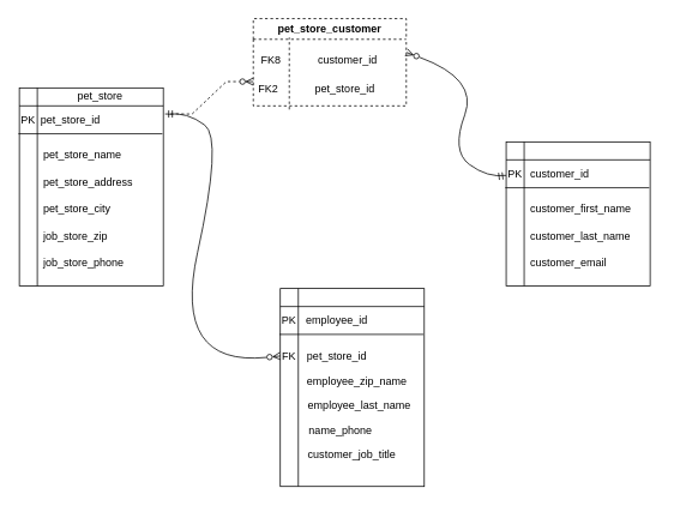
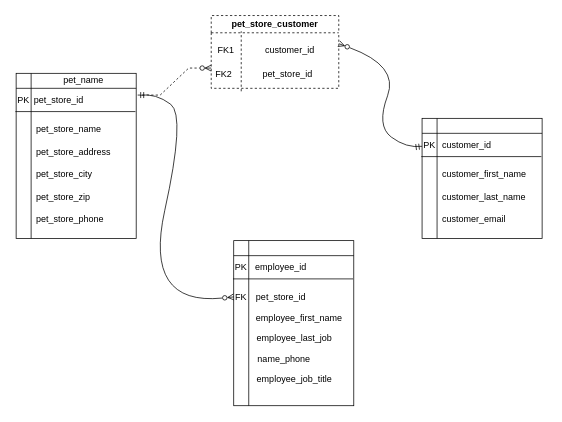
  <mxCell id="0" />
  <mxCell id="1" parent="0" />
  <mxCell id="2" value="" style="group" vertex="1" connectable="0" parent="1"><mxGeometry x="310" y="320" width="168" height="220" as="geometry" /></mxCell>
  <mxCell id="3" value="" style="shape=internalStorage;whiteSpace=wrap;html=1;backgroundOutline=1;" vertex="1" parent="2"><mxGeometry x="1" width="160" height="220" as="geometry" /></mxCell>
  <mxCell id="4" value="PK" style="text;html=1;align=center;verticalAlign=middle;whiteSpace=wrap;rounded=0;" vertex="1" parent="2"><mxGeometry x="1" y="21" width="20" height="29" as="geometry" /></mxCell>
  <mxCell id="5" value="employee_id" style="text;html=1;align=left;verticalAlign=middle;whiteSpace=wrap;rounded=0;flipV=1;flipH=0;" vertex="1" parent="2"><mxGeometry x="28" y="21" width="140" height="30" as="geometry" /></mxCell>
  <mxCell id="6" value="pet_store_id" style="text;html=1;align=left;verticalAlign=middle;whiteSpace=wrap;rounded=0;spacing=10;fontSize=12;flipV=1;flipH=0;" vertex="1" parent="2"><mxGeometry x="21" y="60" width="140" height="30" as="geometry" /></mxCell>
- <mxCell id="7" value="employee_zip_name" style="text;html=1;align=left;verticalAlign=middle;whiteSpace=wrap;rounded=0;spacing=10;fontSize=12;flipV=0;flipH=0;" vertex="1" parent="2"><mxGeometry x="21" y="88" width="140" height="30" as="geometry" /></mxCell>
- <mxCell id="8" value="customer_job_title" style="text;html=1;align=left;verticalAlign=middle;whiteSpace=wrap;rounded=0;spacing=10;fontSize=12;flipV=0;flipH=0;" vertex="1" parent="2"><mxGeometry x="22" y="170" width="140" height="30" as="geometry" /></mxCell>
+ <mxCell id="7" value="employee_first_name" style="text;html=1;align=left;verticalAlign=middle;whiteSpace=wrap;rounded=0;spacing=10;fontSize=12;flipV=0;flipH=0;" vertex="1" parent="2"><mxGeometry x="21" y="88" width="140" height="30" as="geometry" /></mxCell>
+ <mxCell id="8" value="employee_job_title" style="text;html=1;align=left;verticalAlign=middle;whiteSpace=wrap;rounded=0;spacing=10;fontSize=12;flipV=0;flipH=0;" vertex="1" parent="2"><mxGeometry x="22" y="170" width="140" height="30" as="geometry" /></mxCell>
  <mxCell id="9" value="name_phone" style="text;html=1;align=left;verticalAlign=middle;whiteSpace=wrap;rounded=0;spacing=10;fontSize=12;flipV=0;flipH=0;" vertex="1" parent="2"><mxGeometry x="23" y="143" width="130" height="30" as="geometry" /></mxCell>
  <mxCell id="10" value="" style="endArrow=none;html=1;rounded=0;" edge="1" parent="2"><mxGeometry width="50" height="50" relative="1" as="geometry"><mxPoint y="51" as="sourcePoint" /><mxPoint x="160" y="51" as="targetPoint" /></mxGeometry></mxCell>
- <mxCell id="11" value="employee_last_name" style="text;html=1;align=left;verticalAlign=middle;whiteSpace=wrap;rounded=0;spacing=10;fontSize=12;flipV=0;flipH=0;" vertex="1" parent="2"><mxGeometry x="22" y="115" width="140" height="30" as="geometry" /></mxCell>
+ <mxCell id="11" value="employee_last_job" style="text;html=1;align=left;verticalAlign=middle;whiteSpace=wrap;rounded=0;spacing=10;fontSize=12;flipV=0;flipH=0;" vertex="1" parent="2"><mxGeometry x="22" y="115" width="140" height="30" as="geometry" /></mxCell>
  <mxCell id="12" style="edgeStyle=orthogonalEdgeStyle;rounded=0;orthogonalLoop=1;jettySize=auto;html=1;exitX=0.5;exitY=1;exitDx=0;exitDy=0;" edge="1" parent="2" source="3" target="3"><mxGeometry relative="1" as="geometry" /></mxCell>
  <mxCell id="13" value="FK" style="text;html=1;align=center;verticalAlign=middle;whiteSpace=wrap;rounded=0;" vertex="1" parent="2"><mxGeometry x="1" y="60" width="20" height="30" as="geometry" /></mxCell>
  <mxCell id="14" value="" style="group" vertex="1" connectable="0" parent="1"><mxGeometry x="20" y="97" width="166" height="220" as="geometry" /></mxCell>
  <mxCell id="15" value="" style="shape=internalStorage;whiteSpace=wrap;html=1;backgroundOutline=1;" vertex="1" parent="14"><mxGeometry x="1" width="160" height="220" as="geometry" /></mxCell>
- <mxCell id="16" value="pet_store" style="text;html=1;align=center;verticalAlign=middle;whiteSpace=wrap;rounded=0;" vertex="1" parent="14"><mxGeometry x="21" width="140" height="20" as="geometry" /></mxCell>
+ <mxCell id="16" value="pet_name" style="text;html=1;align=center;verticalAlign=middle;whiteSpace=wrap;rounded=0;" vertex="1" parent="14"><mxGeometry x="21" width="140" height="20" as="geometry" /></mxCell>
  <mxCell id="17" value="PK" style="text;html=1;align=center;verticalAlign=middle;whiteSpace=wrap;rounded=0;" vertex="1" parent="14"><mxGeometry x="1" y="21" width="20" height="30" as="geometry" /></mxCell>
  <mxCell id="18" value="pet_store_id" style="text;html=1;align=left;verticalAlign=middle;whiteSpace=wrap;rounded=0;" vertex="1" parent="14"><mxGeometry x="23" y="21" width="140" height="30" as="geometry" /></mxCell>
  <mxCell id="19" value="pet_store_name" style="text;html=1;align=left;verticalAlign=middle;whiteSpace=wrap;rounded=0;flipH=1;" vertex="1" parent="14"><mxGeometry x="26" y="60" width="140" height="30" as="geometry" /></mxCell>
  <mxCell id="20" value="pet_store_address" style="text;html=1;align=left;verticalAlign=middle;whiteSpace=wrap;rounded=0;flipH=1;" vertex="1" parent="14"><mxGeometry x="26" y="90" width="140" height="30" as="geometry" /></mxCell>
- <mxCell id="21" value="job_store_zip" style="text;html=1;align=left;verticalAlign=middle;whiteSpace=wrap;rounded=0;flipH=1;" vertex="1" parent="14"><mxGeometry x="26" y="150" width="140" height="30" as="geometry" /></mxCell>
+ <mxCell id="21" value="pet_store_zip" style="text;html=1;align=left;verticalAlign=middle;whiteSpace=wrap;rounded=0;flipH=1;" vertex="1" parent="14"><mxGeometry x="26" y="150" width="140" height="30" as="geometry" /></mxCell>
  <mxCell id="22" value="pet_store_city" style="text;html=1;align=left;verticalAlign=middle;whiteSpace=wrap;rounded=0;flipH=1;" vertex="1" parent="14"><mxGeometry x="26" y="120" width="140" height="30" as="geometry" /></mxCell>
- <mxCell id="23" value="job_store_phone" style="text;html=1;align=left;verticalAlign=middle;whiteSpace=wrap;rounded=0;flipH=1;" vertex="1" parent="14"><mxGeometry x="26" y="180" width="140" height="30" as="geometry" /></mxCell>
+ <mxCell id="23" value="pet_store_phone" style="text;html=1;align=left;verticalAlign=middle;whiteSpace=wrap;rounded=0;flipH=1;" vertex="1" parent="14"><mxGeometry x="26" y="180" width="140" height="30" as="geometry" /></mxCell>
  <mxCell id="24" value="" style="endArrow=none;html=1;rounded=0;" edge="1" parent="14"><mxGeometry width="50" height="50" relative="1" as="geometry"><mxPoint y="51" as="sourcePoint" /><mxPoint x="160" y="51" as="targetPoint" /></mxGeometry></mxCell>
  <mxCell id="25" value="pet_store_customer" style="swimlane;whiteSpace=wrap;html=1;dashed=1;" vertex="1" parent="1"><mxGeometry x="281" y="20" width="170" height="97" as="geometry" /></mxCell>
  <mxCell id="26" value="" style="endArrow=none;dashed=1;html=1;rounded=0;" edge="1" parent="25"><mxGeometry width="50" height="50" relative="1" as="geometry"><mxPoint x="40" y="101" as="sourcePoint" /><mxPoint x="40" y="21" as="targetPoint" /></mxGeometry></mxCell>
  <mxCell id="27" value="" style="group" vertex="1" connectable="0" parent="25"><mxGeometry y="31" width="200" height="63" as="geometry" /></mxCell>
  <mxCell id="28" value="" style="group" vertex="1" connectable="0" parent="27"><mxGeometry y="33" width="170" height="30" as="geometry" /></mxCell>
  <mxCell id="29" value="FK2" style="text;html=1;align=center;verticalAlign=middle;whiteSpace=wrap;rounded=0;" vertex="1" parent="28"><mxGeometry width="34" height="30" as="geometry" /></mxCell>
  <mxCell id="30" value="pet_store_id" style="text;html=1;align=center;verticalAlign=middle;whiteSpace=wrap;rounded=0;" vertex="1" parent="28"><mxGeometry x="34" width="136" height="30" as="geometry" /></mxCell>
  <mxCell id="31" value="" style="group" vertex="1" connectable="0" parent="27"><mxGeometry width="194.67" height="30" as="geometry" /></mxCell>
- <mxCell id="32" value="FK8" style="text;html=1;align=center;verticalAlign=middle;whiteSpace=wrap;rounded=0;" vertex="1" parent="31"><mxGeometry width="40" height="30" as="geometry" /></mxCell>
+ <mxCell id="32" value="FK1" style="text;html=1;align=center;verticalAlign=middle;whiteSpace=wrap;rounded=0;" vertex="1" parent="31"><mxGeometry width="40" height="30" as="geometry" /></mxCell>
  <mxCell id="33" value="customer_id" style="text;html=1;align=center;verticalAlign=middle;whiteSpace=wrap;rounded=0;" vertex="1" parent="31"><mxGeometry x="40" width="130" height="29" as="geometry" /></mxCell>
  <mxCell id="34" value="" style="curved=1;endArrow=ERzeroToMany;html=1;rounded=0;startArrow=ERmandOne;startFill=0;endFill=0;" edge="1" parent="27" source="36"><mxGeometry width="50" height="50" relative="1" as="geometry"><mxPoint x="220" y="56.5" as="sourcePoint" /><mxPoint x="170" y="6.5" as="targetPoint" /><Array as="points"><mxPoint x="260" y="146" /><mxPoint x="220" y="116" /><mxPoint x="250" y="36" /></Array></mxGeometry></mxCell>
  <mxCell id="35" value="" style="shape=internalStorage;whiteSpace=wrap;html=1;backgroundOutline=1;container=0;" vertex="1" parent="1"><mxGeometry x="562" y="157" width="160" height="160" as="geometry" /></mxCell>
  <mxCell id="36" value="PK" style="text;html=1;align=center;verticalAlign=middle;whiteSpace=wrap;rounded=0;container=0;" vertex="1" parent="1"><mxGeometry x="562" y="178" width="20" height="30" as="geometry" /></mxCell>
  <mxCell id="37" value="customer_id" style="text;html=1;align=left;verticalAlign=middle;whiteSpace=wrap;rounded=0;container=0;" vertex="1" parent="1"><mxGeometry x="587" y="178" width="140" height="30" as="geometry" /></mxCell>
  <mxCell id="38" value="customer_first_name" style="text;html=1;align=left;verticalAlign=middle;whiteSpace=wrap;rounded=0;flipH=1;container=0;" vertex="1" parent="1"><mxGeometry x="587" y="217" width="140" height="30" as="geometry" /></mxCell>
  <mxCell id="39" value="customer_last_name" style="text;html=1;align=left;verticalAlign=middle;whiteSpace=wrap;rounded=0;flipH=1;container=0;" vertex="1" parent="1"><mxGeometry x="587" y="247" width="140" height="30" as="geometry" /></mxCell>
  <mxCell id="40" value="customer_email" style="text;html=1;align=left;verticalAlign=middle;whiteSpace=wrap;rounded=0;flipH=1;container=0;" vertex="1" parent="1"><mxGeometry x="587" y="277" width="140" height="30" as="geometry" /></mxCell>
  <mxCell id="41" value="" style="endArrow=none;html=1;rounded=0;" edge="1" parent="1"><mxGeometry width="50" height="50" relative="1" as="geometry"><mxPoint x="561" y="208" as="sourcePoint" /><mxPoint x="721" y="208" as="targetPoint" /></mxGeometry></mxCell>
  <mxCell id="42" value="" style="endArrow=ERzeroToMany;html=1;rounded=0;edgeStyle=entityRelationEdgeStyle;startArrow=ERmandOne;startFill=0;endFill=0;exitX=1;exitY=0.5;exitDx=0;exitDy=0;dashed=1;" edge="1" parent="1"><mxGeometry width="50" height="50" relative="1" as="geometry"><mxPoint x="183" y="126" as="sourcePoint" /><mxPoint x="281" y="90" as="targetPoint" /></mxGeometry></mxCell>
  <mxCell id="43" value="" style="curved=1;endArrow=ERzeroToMany;html=1;rounded=0;startArrow=none;startFill=0;endFill=0;entryX=0;entryY=0.5;entryDx=0;entryDy=0;" edge="1" parent="1" target="13"><mxGeometry width="50" height="50" relative="1" as="geometry"><mxPoint x="186" y="126.25" as="sourcePoint" /><mxPoint x="291" y="397" as="targetPoint" /><Array as="points"><mxPoint x="207" y="123.25" /><mxPoint x="247" y="153.25" /><mxPoint x="191" y="407" /></Array></mxGeometry></mxCell>
